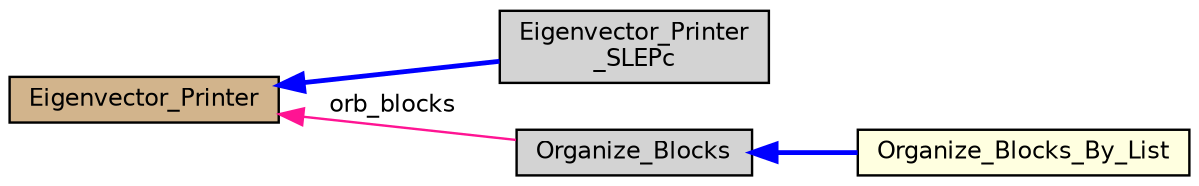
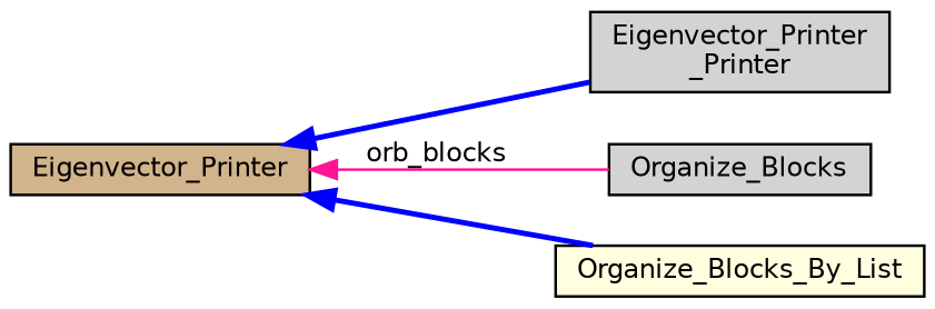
  digraph {
    rankdir=LR
    node [color=black fillcolor=lightgrey fontname=Helvetica fontsize=10 shape=record style=filled]
    edge [color=blue dir=back fontname=Helvetica fontsize=10 labelfontname=Helvetica labelfontsize=10 style=bold]
-   n1 [fontcolor=black height=0.2 label="Eigenvector_Printer\l_SLEPc" width=0.4]
+   n1 [fontcolor=black height=0.2 label="Eigenvector_Printer\l_Printer" width=0.4]
    n2 [fillcolor=tan height=0.2 label=Eigenvector_Printer width=0.4]
    n3 [height=0.2 label=Organize_Blocks width=0.4]
    n4 [fillcolor=lightyellow height=0.2 label=Organize_Blocks_By_List width=0.4]
    n2 -> n1
    n2 -> n3 [color=deeppink label=" orb_blocks" style=solid]
-   n3 -> n4
+   n2 -> n4
  }
